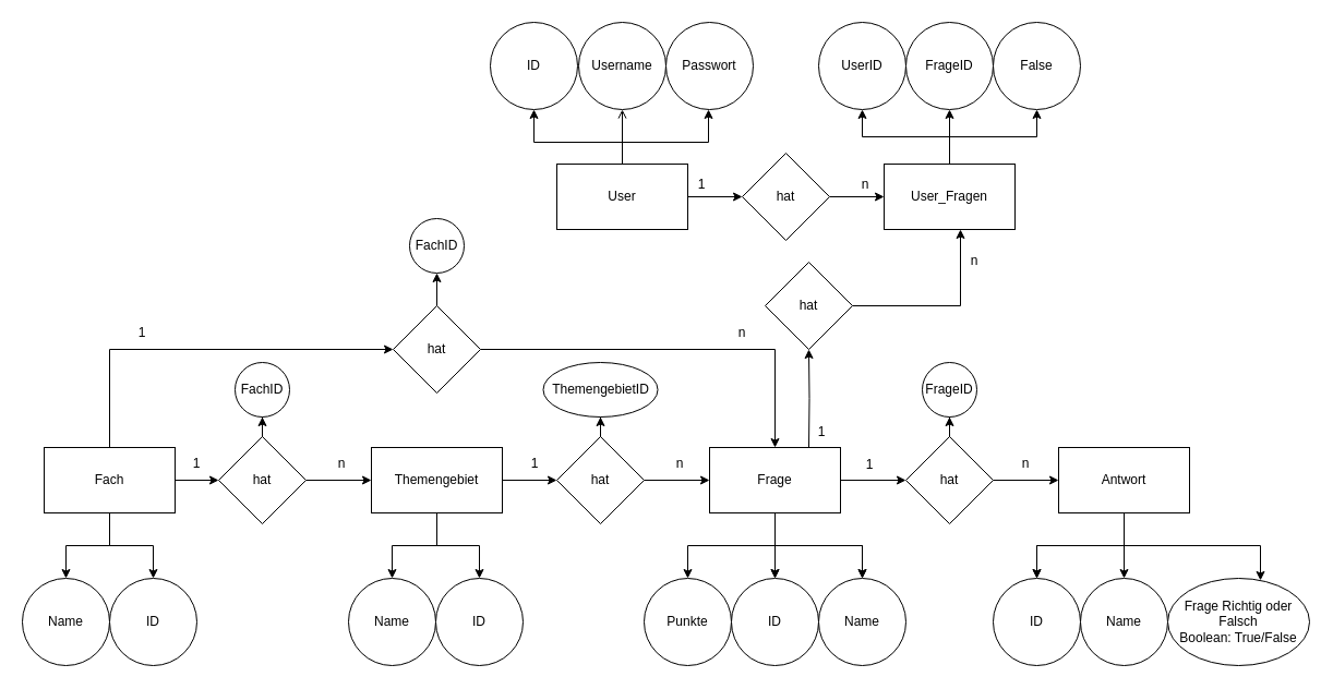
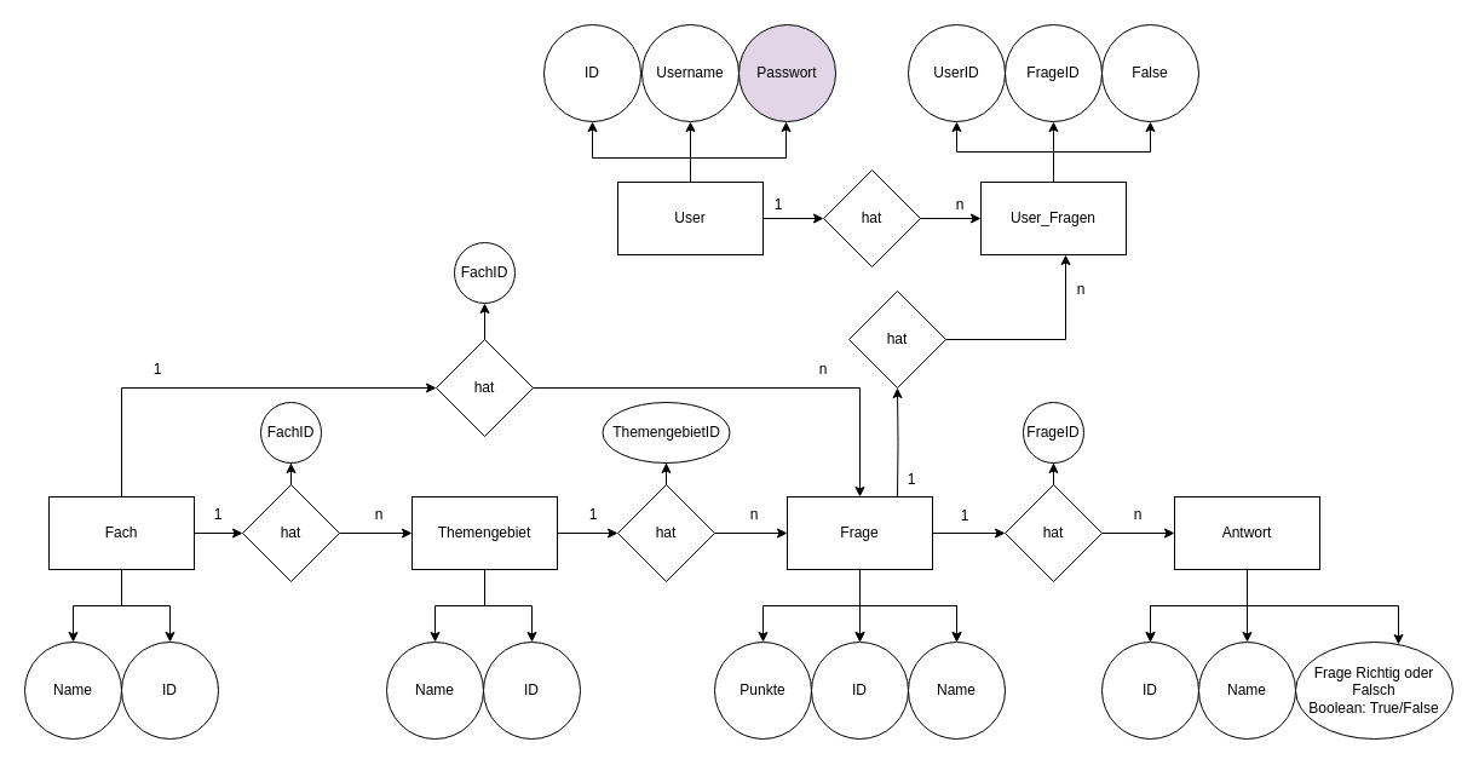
  <mxCell id="0" />
  <mxCell id="1" parent="0" />
  <mxCell id="2" value="" style="edgeStyle=orthogonalEdgeStyle;rounded=0;orthogonalLoop=1;jettySize=auto;html=1;" parent="1" source="6" target="26" edge="1"><mxGeometry relative="1" as="geometry" /></mxCell>
  <mxCell id="3" style="edgeStyle=orthogonalEdgeStyle;rounded=0;orthogonalLoop=1;jettySize=auto;html=1;entryX=0;entryY=0.5;entryDx=0;entryDy=0;exitX=0.5;exitY=0;exitDx=0;exitDy=0;" parent="1" source="6" target="35" edge="1"><mxGeometry relative="1" as="geometry" /></mxCell>
  <mxCell id="4" value="" style="edgeStyle=orthogonalEdgeStyle;rounded=0;orthogonalLoop=1;jettySize=auto;html=1;" parent="1" source="6" target="36" edge="1"><mxGeometry relative="1" as="geometry" /></mxCell>
  <mxCell id="5" value="" style="edgeStyle=orthogonalEdgeStyle;rounded=0;orthogonalLoop=1;jettySize=auto;html=1;exitX=0.5;exitY=1;exitDx=0;exitDy=0;" parent="1" source="6" target="37" edge="1"><mxGeometry relative="1" as="geometry" /></mxCell>
  <mxCell id="6" value="Fach" style="rounded=0;whiteSpace=wrap;html=1;" parent="1" vertex="1"><mxGeometry x="40" y="410" width="120" height="60" as="geometry" /></mxCell>
  <mxCell id="7" value="" style="edgeStyle=orthogonalEdgeStyle;rounded=0;orthogonalLoop=1;jettySize=auto;html=1;" parent="1" source="10" target="29" edge="1"><mxGeometry relative="1" as="geometry" /></mxCell>
  <mxCell id="8" value="" style="edgeStyle=orthogonalEdgeStyle;rounded=0;orthogonalLoop=1;jettySize=auto;html=1;" parent="1" source="10" target="40" edge="1"><mxGeometry relative="1" as="geometry" /></mxCell>
  <mxCell id="9" value="" style="edgeStyle=orthogonalEdgeStyle;rounded=0;orthogonalLoop=1;jettySize=auto;html=1;" parent="1" source="10" target="41" edge="1"><mxGeometry relative="1" as="geometry" /></mxCell>
  <mxCell id="10" value="Themengebiet" style="rounded=0;whiteSpace=wrap;html=1;" parent="1" vertex="1"><mxGeometry x="340" y="410" width="120" height="60" as="geometry" /></mxCell>
  <mxCell id="11" value="" style="edgeStyle=orthogonalEdgeStyle;rounded=0;orthogonalLoop=1;jettySize=auto;html=1;" parent="1" source="18" target="32" edge="1"><mxGeometry relative="1" as="geometry" /></mxCell>
  <mxCell id="12" value="" style="edgeStyle=orthogonalEdgeStyle;rounded=0;orthogonalLoop=1;jettySize=auto;html=1;" parent="1" source="18" target="42" edge="1"><mxGeometry relative="1" as="geometry" /></mxCell>
  <mxCell id="13" value="" style="edgeStyle=orthogonalEdgeStyle;rounded=0;orthogonalLoop=1;jettySize=auto;html=1;" parent="1" source="18" target="42" edge="1"><mxGeometry relative="1" as="geometry" /></mxCell>
  <mxCell id="14" value="" style="edgeStyle=orthogonalEdgeStyle;rounded=0;orthogonalLoop=1;jettySize=auto;html=1;" parent="1" source="18" target="43" edge="1"><mxGeometry relative="1" as="geometry" /></mxCell>
  <mxCell id="15" value="" style="edgeStyle=orthogonalEdgeStyle;rounded=0;orthogonalLoop=1;jettySize=auto;html=1;" parent="1" source="18" target="43" edge="1"><mxGeometry relative="1" as="geometry" /></mxCell>
  <mxCell id="16" value="" style="edgeStyle=orthogonalEdgeStyle;rounded=0;orthogonalLoop=1;jettySize=auto;html=1;" parent="1" source="18" target="44" edge="1"><mxGeometry relative="1" as="geometry" /></mxCell>
  <mxCell id="17" style="edgeStyle=orthogonalEdgeStyle;rounded=0;orthogonalLoop=1;jettySize=auto;html=1;exitX=1;exitY=0.5;exitDx=0;exitDy=0;" edge="1" parent="1" target="69"><mxGeometry relative="1" as="geometry"><mxPoint x="781" y="280" as="sourcePoint" /><mxPoint x="881.76" y="209.58" as="targetPoint" /><Array as="points"><mxPoint x="880" y="280" /></Array></mxGeometry></mxCell>
  <mxCell id="18" value="Frage" style="rounded=0;whiteSpace=wrap;html=1;" parent="1" vertex="1"><mxGeometry x="650" y="410" width="120" height="60" as="geometry" /></mxCell>
  <mxCell id="19" value="" style="edgeStyle=orthogonalEdgeStyle;rounded=0;orthogonalLoop=1;jettySize=auto;html=1;" parent="1" source="23" target="45" edge="1"><mxGeometry relative="1" as="geometry" /></mxCell>
  <mxCell id="20" value="" style="edgeStyle=orthogonalEdgeStyle;rounded=0;orthogonalLoop=1;jettySize=auto;html=1;" parent="1" source="23" target="45" edge="1"><mxGeometry relative="1" as="geometry" /></mxCell>
  <mxCell id="21" value="" style="edgeStyle=orthogonalEdgeStyle;rounded=0;orthogonalLoop=1;jettySize=auto;html=1;" parent="1" source="23" target="46" edge="1"><mxGeometry relative="1" as="geometry" /></mxCell>
  <mxCell id="22" value="" style="edgeStyle=orthogonalEdgeStyle;rounded=0;orthogonalLoop=1;jettySize=auto;html=1;" parent="1" source="23" target="47" edge="1"><mxGeometry relative="1" as="geometry"><Array as="points"><mxPoint x="1030" y="500" /><mxPoint x="1155" y="500" /></Array></mxGeometry></mxCell>
  <mxCell id="23" value="Antwort" style="rounded=0;whiteSpace=wrap;html=1;" parent="1" vertex="1"><mxGeometry x="970" y="410" width="120" height="60" as="geometry" /></mxCell>
  <mxCell id="24" value="" style="edgeStyle=orthogonalEdgeStyle;rounded=0;orthogonalLoop=1;jettySize=auto;html=1;" parent="1" source="26" target="10" edge="1"><mxGeometry relative="1" as="geometry" /></mxCell>
  <mxCell id="25" value="" style="edgeStyle=orthogonalEdgeStyle;rounded=0;orthogonalLoop=1;jettySize=auto;html=1;" parent="1" source="26" target="54" edge="1"><mxGeometry relative="1" as="geometry" /></mxCell>
  <mxCell id="26" value="hat" style="rhombus;whiteSpace=wrap;html=1;rounded=0;" parent="1" vertex="1"><mxGeometry x="200" y="400" width="80" height="80" as="geometry" /></mxCell>
  <mxCell id="27" value="" style="edgeStyle=orthogonalEdgeStyle;rounded=0;orthogonalLoop=1;jettySize=auto;html=1;" parent="1" source="29" target="18" edge="1"><mxGeometry relative="1" as="geometry" /></mxCell>
  <mxCell id="28" value="" style="edgeStyle=orthogonalEdgeStyle;rounded=0;orthogonalLoop=1;jettySize=auto;html=1;" parent="1" source="29" target="56" edge="1"><mxGeometry relative="1" as="geometry" /></mxCell>
  <mxCell id="29" value="hat" style="rhombus;whiteSpace=wrap;html=1;rounded=0;" parent="1" vertex="1"><mxGeometry x="510" y="400" width="80" height="80" as="geometry" /></mxCell>
  <mxCell id="30" value="" style="edgeStyle=orthogonalEdgeStyle;rounded=0;orthogonalLoop=1;jettySize=auto;html=1;" parent="1" source="32" target="23" edge="1"><mxGeometry relative="1" as="geometry" /></mxCell>
  <mxCell id="31" value="" style="edgeStyle=orthogonalEdgeStyle;rounded=0;orthogonalLoop=1;jettySize=auto;html=1;" parent="1" source="32" target="57" edge="1"><mxGeometry relative="1" as="geometry" /></mxCell>
  <mxCell id="32" value="hat" style="rhombus;whiteSpace=wrap;html=1;rounded=0;" parent="1" vertex="1"><mxGeometry x="830" y="400" width="80" height="80" as="geometry" /></mxCell>
  <mxCell id="33" style="edgeStyle=orthogonalEdgeStyle;rounded=0;orthogonalLoop=1;jettySize=auto;html=1;entryX=0.5;entryY=0;entryDx=0;entryDy=0;" parent="1" source="35" target="18" edge="1"><mxGeometry relative="1" as="geometry" /></mxCell>
  <mxCell id="34" value="" style="edgeStyle=orthogonalEdgeStyle;rounded=0;orthogonalLoop=1;jettySize=auto;html=1;" parent="1" source="35" target="55" edge="1"><mxGeometry relative="1" as="geometry" /></mxCell>
  <mxCell id="35" value="hat" style="rhombus;whiteSpace=wrap;html=1;rounded=0;" parent="1" vertex="1"><mxGeometry x="360" y="280" width="80" height="80" as="geometry" /></mxCell>
  <mxCell id="36" value="ID" style="ellipse;whiteSpace=wrap;html=1;rounded=0;" parent="1" vertex="1"><mxGeometry x="100" y="530" width="80" height="80" as="geometry" /></mxCell>
  <mxCell id="37" value="Name" style="ellipse;whiteSpace=wrap;html=1;rounded=0;" parent="1" vertex="1"><mxGeometry x="20" y="530" width="80" height="80" as="geometry" /></mxCell>
  <mxCell id="38" value="1" style="text;html=1;strokeColor=none;fillColor=none;align=center;verticalAlign=middle;whiteSpace=wrap;rounded=0;" parent="1" vertex="1"><mxGeometry x="150" y="410" width="60" height="30" as="geometry" /></mxCell>
  <mxCell id="39" value="n" style="text;html=1;strokeColor=none;fillColor=none;align=center;verticalAlign=middle;whiteSpace=wrap;rounded=0;" parent="1" vertex="1"><mxGeometry x="283" y="410" width="60" height="30" as="geometry" /></mxCell>
  <mxCell id="40" value="ID" style="ellipse;whiteSpace=wrap;html=1;rounded=0;" parent="1" vertex="1"><mxGeometry x="399" y="530" width="80" height="80" as="geometry" /></mxCell>
  <mxCell id="41" value="Name" style="ellipse;whiteSpace=wrap;html=1;rounded=0;" parent="1" vertex="1"><mxGeometry x="319" y="530" width="80" height="80" as="geometry" /></mxCell>
  <mxCell id="42" value="&lt;div&gt;ID&lt;/div&gt;" style="ellipse;whiteSpace=wrap;html=1;rounded=0;" parent="1" vertex="1"><mxGeometry x="670" y="530" width="80" height="80" as="geometry" /></mxCell>
  <mxCell id="43" value="Name" style="ellipse;whiteSpace=wrap;html=1;rounded=0;" parent="1" vertex="1"><mxGeometry x="750" y="530" width="80" height="80" as="geometry" /></mxCell>
  <mxCell id="44" value="&lt;div&gt;Punkte&lt;/div&gt;" style="ellipse;whiteSpace=wrap;html=1;rounded=0;" parent="1" vertex="1"><mxGeometry x="590" y="530" width="80" height="80" as="geometry" /></mxCell>
  <mxCell id="45" value="ID" style="ellipse;whiteSpace=wrap;html=1;rounded=0;" parent="1" vertex="1"><mxGeometry x="910" y="530" width="80" height="80" as="geometry" /></mxCell>
  <mxCell id="46" value="Name" style="ellipse;whiteSpace=wrap;html=1;rounded=0;" parent="1" vertex="1"><mxGeometry x="990" y="530" width="80" height="80" as="geometry" /></mxCell>
  <mxCell id="47" value="Frage Richtig oder Falsch&lt;br&gt;Boolean: True/False" style="ellipse;whiteSpace=wrap;html=1;rounded=0;" parent="1" vertex="1"><mxGeometry x="1070" y="530" width="130" height="80" as="geometry" /></mxCell>
  <mxCell id="48" value="1" style="text;html=1;strokeColor=none;fillColor=none;align=center;verticalAlign=middle;whiteSpace=wrap;rounded=0;" parent="1" vertex="1"><mxGeometry x="460" y="410" width="60" height="30" as="geometry" /></mxCell>
  <mxCell id="49" value="1" style="text;html=1;strokeColor=none;fillColor=none;align=center;verticalAlign=middle;whiteSpace=wrap;rounded=0;" parent="1" vertex="1"><mxGeometry x="767" y="411" width="60" height="30" as="geometry" /></mxCell>
  <mxCell id="50" value="1" style="text;html=1;strokeColor=none;fillColor=none;align=center;verticalAlign=middle;whiteSpace=wrap;rounded=0;" parent="1" vertex="1"><mxGeometry x="100" y="290" width="60" height="30" as="geometry" /></mxCell>
  <mxCell id="51" value="n" style="text;html=1;strokeColor=none;fillColor=none;align=center;verticalAlign=middle;whiteSpace=wrap;rounded=0;" parent="1" vertex="1"><mxGeometry x="593" y="410" width="60" height="30" as="geometry" /></mxCell>
  <mxCell id="52" value="n" style="text;html=1;strokeColor=none;fillColor=none;align=center;verticalAlign=middle;whiteSpace=wrap;rounded=0;" parent="1" vertex="1"><mxGeometry x="910" y="410" width="60" height="30" as="geometry" /></mxCell>
  <mxCell id="53" value="n" style="text;html=1;strokeColor=none;fillColor=none;align=center;verticalAlign=middle;whiteSpace=wrap;rounded=0;" parent="1" vertex="1"><mxGeometry x="650" y="290" width="60" height="30" as="geometry" /></mxCell>
  <mxCell id="54" value="FachID" style="ellipse;whiteSpace=wrap;html=1;rounded=0;" parent="1" vertex="1"><mxGeometry x="215" y="332" width="50" height="50" as="geometry" /></mxCell>
  <mxCell id="55" value="FachID" style="ellipse;whiteSpace=wrap;html=1;rounded=0;" parent="1" vertex="1"><mxGeometry x="375" y="200" width="50" height="50" as="geometry" /></mxCell>
  <mxCell id="56" value="ThemengebietID" style="ellipse;whiteSpace=wrap;html=1;rounded=0;" parent="1" vertex="1"><mxGeometry x="497.5" y="332" width="105" height="50" as="geometry" /></mxCell>
  <mxCell id="57" value="FrageID" style="ellipse;whiteSpace=wrap;html=1;rounded=0;" parent="1" vertex="1"><mxGeometry x="845" y="332" width="50" height="50" as="geometry" /></mxCell>
  <mxCell id="58" style="edgeStyle=orthogonalEdgeStyle;rounded=0;orthogonalLoop=1;jettySize=auto;html=1;exitX=0.5;exitY=0;exitDx=0;exitDy=0;entryX=0.5;entryY=1;entryDx=0;entryDy=0;" edge="1" parent="1" source="62" target="63"><mxGeometry relative="1" as="geometry"><mxPoint x="570" y="110" as="targetPoint" /><Array as="points"><mxPoint x="570" y="130" /><mxPoint x="489" y="130" /></Array></mxGeometry></mxCell>
  <mxCell id="59" style="edgeStyle=orthogonalEdgeStyle;rounded=0;orthogonalLoop=1;jettySize=auto;html=1;entryX=0.588;entryY=1;entryDx=0;entryDy=0;entryPerimeter=0;" edge="1" parent="1"><mxGeometry relative="1" as="geometry"><mxPoint x="562.04" y="150" as="sourcePoint" /><mxPoint x="649.04" y="100" as="targetPoint" /><Array as="points"><mxPoint x="570" y="150" /><mxPoint x="570" y="130" /><mxPoint x="649" y="130" /></Array></mxGeometry></mxCell>
- <mxCell id="60" style="edgeStyle=orthogonalEdgeStyle;rounded=0;orthogonalLoop=1;jettySize=auto;html=1;entryX=0.5;entryY=1;entryDx=0;entryDy=0;endArrow=open;" edge="1" parent="1" source="62" target="65"><mxGeometry relative="1" as="geometry" /></mxCell>
+ <mxCell id="60" style="edgeStyle=orthogonalEdgeStyle;rounded=0;orthogonalLoop=1;jettySize=auto;html=1;entryX=0.5;entryY=1;entryDx=0;entryDy=0;" edge="1" parent="1" source="62" target="65"><mxGeometry relative="1" as="geometry" /></mxCell>
  <mxCell id="61" value="" style="edgeStyle=orthogonalEdgeStyle;rounded=0;orthogonalLoop=1;jettySize=auto;html=1;" edge="1" parent="1" source="62" target="74"><mxGeometry relative="1" as="geometry" /></mxCell>
  <mxCell id="62" value="User" style="rounded=0;whiteSpace=wrap;html=1;" vertex="1" parent="1"><mxGeometry x="510" y="150" width="120" height="60" as="geometry" /></mxCell>
  <mxCell id="63" value="ID" style="ellipse;whiteSpace=wrap;html=1;rounded=0;" vertex="1" parent="1"><mxGeometry x="449" y="20" width="80" height="80" as="geometry" /></mxCell>
- <mxCell id="64" value="Passwort" style="ellipse;whiteSpace=wrap;html=1;rounded=0;" vertex="1" parent="1"><mxGeometry x="610" y="20" width="80" height="80" as="geometry" /></mxCell>
+ <mxCell id="64" value="Passwort" style="ellipse;whiteSpace=wrap;html=1;rounded=0;fillColor=#e1d5e7;" vertex="1" parent="1"><mxGeometry x="610" y="20" width="80" height="80" as="geometry" /></mxCell>
  <mxCell id="65" value="Username" style="ellipse;whiteSpace=wrap;html=1;rounded=0;" vertex="1" parent="1"><mxGeometry x="530" y="20" width="80" height="80" as="geometry" /></mxCell>
  <mxCell id="66" style="edgeStyle=orthogonalEdgeStyle;rounded=0;orthogonalLoop=1;jettySize=auto;html=1;entryX=0.5;entryY=1;entryDx=0;entryDy=0;" edge="1" parent="1" source="69" target="71"><mxGeometry relative="1" as="geometry" /></mxCell>
  <mxCell id="67" style="edgeStyle=orthogonalEdgeStyle;rounded=0;orthogonalLoop=1;jettySize=auto;html=1;entryX=0.5;entryY=1;entryDx=0;entryDy=0;" edge="1" parent="1" source="69" target="70"><mxGeometry relative="1" as="geometry" /></mxCell>
  <mxCell id="68" style="edgeStyle=orthogonalEdgeStyle;rounded=0;orthogonalLoop=1;jettySize=auto;html=1;entryX=0.5;entryY=1;entryDx=0;entryDy=0;" edge="1" parent="1" source="69" target="72"><mxGeometry relative="1" as="geometry" /></mxCell>
  <mxCell id="69" value="&lt;div&gt;User_Fragen&lt;/div&gt;" style="rounded=0;whiteSpace=wrap;html=1;" vertex="1" parent="1"><mxGeometry x="810" y="150" width="120" height="60" as="geometry" /></mxCell>
  <mxCell id="70" value="FrageID" style="ellipse;whiteSpace=wrap;html=1;rounded=0;" vertex="1" parent="1"><mxGeometry x="830" y="20" width="80" height="80" as="geometry" /></mxCell>
  <mxCell id="71" value="UserID" style="ellipse;whiteSpace=wrap;html=1;rounded=0;" vertex="1" parent="1"><mxGeometry x="750" y="20" width="80" height="80" as="geometry" /></mxCell>
  <mxCell id="72" value="False" style="ellipse;whiteSpace=wrap;html=1;rounded=0;" vertex="1" parent="1"><mxGeometry x="910" y="20" width="80" height="80" as="geometry" /></mxCell>
  <mxCell id="73" style="edgeStyle=orthogonalEdgeStyle;rounded=0;orthogonalLoop=1;jettySize=auto;html=1;entryX=0;entryY=0.5;entryDx=0;entryDy=0;" edge="1" parent="1" source="74" target="69"><mxGeometry relative="1" as="geometry" /></mxCell>
  <mxCell id="74" value="hat" style="rhombus;whiteSpace=wrap;html=1;rounded=0;" vertex="1" parent="1"><mxGeometry x="680" y="140" width="80" height="80" as="geometry" /></mxCell>
  <mxCell id="75" value="1" style="text;html=1;strokeColor=none;fillColor=none;align=center;verticalAlign=middle;whiteSpace=wrap;rounded=0;" vertex="1" parent="1"><mxGeometry x="723" y="381" width="60" height="30" as="geometry" /></mxCell>
  <mxCell id="76" value="1" style="text;html=1;strokeColor=none;fillColor=none;align=center;verticalAlign=middle;whiteSpace=wrap;rounded=0;" vertex="1" parent="1"><mxGeometry x="613" y="154" width="60" height="30" as="geometry" /></mxCell>
  <mxCell id="77" value="n" style="text;html=1;strokeColor=none;fillColor=none;align=center;verticalAlign=middle;whiteSpace=wrap;rounded=0;" vertex="1" parent="1"><mxGeometry x="763" y="154" width="60" height="30" as="geometry" /></mxCell>
  <mxCell id="78" value="n" style="text;html=1;strokeColor=none;fillColor=none;align=center;verticalAlign=middle;whiteSpace=wrap;rounded=0;" vertex="1" parent="1"><mxGeometry x="863" y="224" width="60" height="30" as="geometry" /></mxCell>
  <mxCell id="79" value="hat" style="rhombus;whiteSpace=wrap;html=1;rounded=0;" vertex="1" parent="1"><mxGeometry x="701" y="240" width="80" height="80" as="geometry" /></mxCell>
  <mxCell id="80" style="edgeStyle=orthogonalEdgeStyle;rounded=0;orthogonalLoop=1;jettySize=auto;html=1;" edge="1" parent="1" target="79"><mxGeometry relative="1" as="geometry"><mxPoint x="741" y="410" as="sourcePoint" /></mxGeometry></mxCell>
